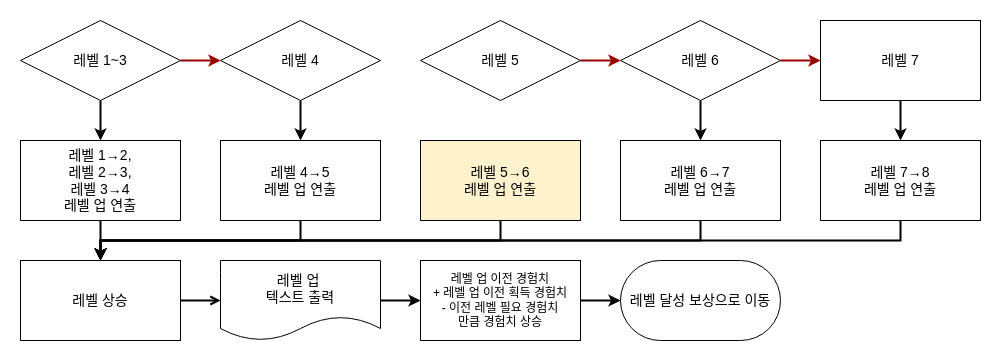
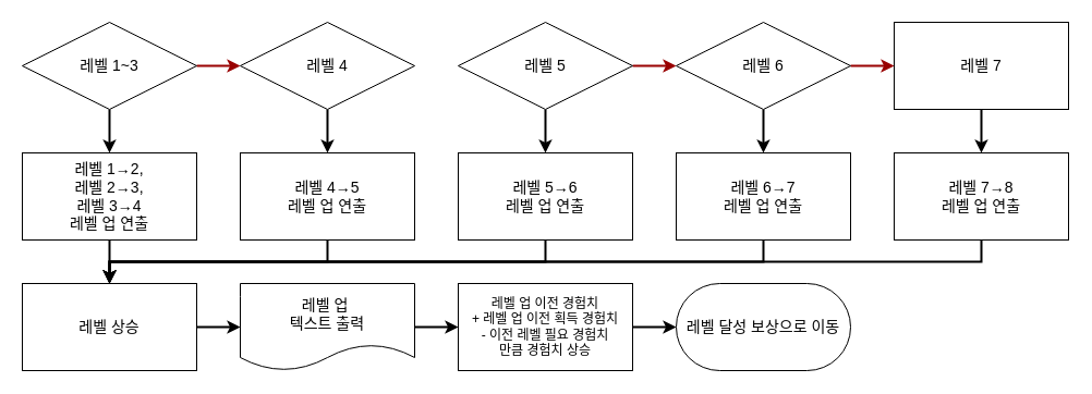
  <mxCell id="0" />
  <mxCell id="1" parent="0" />
  <mxCell id="2" style="edgeStyle=orthogonalEdgeStyle;rounded=0;orthogonalLoop=1;jettySize=auto;html=1;exitX=1;exitY=0.5;exitDx=0;exitDy=0;entryX=0;entryY=0.5;entryDx=0;entryDy=0;strokeColor=#990000;strokeWidth=2;fontSize=14;" parent="1" source="4" target="6" edge="1"><mxGeometry relative="1" as="geometry" /></mxCell>
  <mxCell id="3" style="edgeStyle=orthogonalEdgeStyle;rounded=0;orthogonalLoop=1;jettySize=auto;html=1;exitX=0.5;exitY=1;exitDx=0;exitDy=0;entryX=0.5;entryY=0;entryDx=0;entryDy=0;strokeWidth=2;fontSize=14;" parent="1" source="4" target="16" edge="1"><mxGeometry relative="1" as="geometry" /></mxCell>
  <mxCell id="4" value="레벨 1~3" style="rhombus;whiteSpace=wrap;html=1;fontSize=14;" parent="1" vertex="1"><mxGeometry y="20" width="160" height="80" as="geometry" x="20" /></mxCell>
  <mxCell id="5" style="edgeStyle=orthogonalEdgeStyle;rounded=0;orthogonalLoop=1;jettySize=auto;html=1;exitX=0.5;exitY=1;exitDx=0;exitDy=0;entryX=0.5;entryY=0;entryDx=0;entryDy=0;strokeWidth=2;fontSize=14;" parent="1" source="6" target="18" edge="1"><mxGeometry relative="1" as="geometry" /></mxCell>
  <mxCell id="6" value="레벨 4" style="rhombus;whiteSpace=wrap;html=1;fontSize=14;" parent="1" vertex="1"><mxGeometry x="220" y="20" width="160" height="80" as="geometry" /></mxCell>
  <mxCell id="7" style="edgeStyle=orthogonalEdgeStyle;rounded=0;orthogonalLoop=1;jettySize=auto;html=1;exitX=1;exitY=0.5;exitDx=0;exitDy=0;entryX=0;entryY=0.5;entryDx=0;entryDy=0;strokeColor=#990000;strokeWidth=2;fontSize=14;" parent="1" source="9" target="12" edge="1"><mxGeometry relative="1" as="geometry" /></mxCell>
+ <mxCell id="8" style="edgeStyle=orthogonalEdgeStyle;rounded=0;orthogonalLoop=1;jettySize=auto;html=1;exitX=0.5;exitY=1;exitDx=0;exitDy=0;entryX=0.5;entryY=0;entryDx=0;entryDy=0;strokeWidth=2;fontSize=14;" parent="1" source="9" target="20" edge="1"><mxGeometry relative="1" as="geometry" /></mxCell>
  <mxCell id="9" value="레벨 5" style="rhombus;whiteSpace=wrap;html=1;fontSize=14;" parent="1" vertex="1"><mxGeometry x="420" y="20" width="160" height="80" as="geometry" /></mxCell>
  <mxCell id="10" style="edgeStyle=orthogonalEdgeStyle;rounded=0;orthogonalLoop=1;jettySize=auto;html=1;exitX=1;exitY=0.5;exitDx=0;exitDy=0;entryX=0;entryY=0.5;entryDx=0;entryDy=0;strokeColor=#990000;strokeWidth=2;fontSize=14;" parent="1" source="12" target="14" edge="1"><mxGeometry relative="1" as="geometry" /></mxCell>
  <mxCell id="11" style="edgeStyle=orthogonalEdgeStyle;rounded=0;orthogonalLoop=1;jettySize=auto;html=1;exitX=0.5;exitY=1;exitDx=0;exitDy=0;entryX=0.5;entryY=0;entryDx=0;entryDy=0;strokeWidth=2;fontSize=14;" parent="1" source="12" target="22" edge="1"><mxGeometry relative="1" as="geometry" /></mxCell>
  <mxCell id="12" value="레벨 6" style="rhombus;whiteSpace=wrap;html=1;fontSize=14;" parent="1" vertex="1"><mxGeometry x="620" y="20" width="160" height="80" as="geometry" /></mxCell>
  <mxCell id="13" style="edgeStyle=orthogonalEdgeStyle;rounded=0;orthogonalLoop=1;jettySize=auto;html=1;exitX=0.5;exitY=1;exitDx=0;exitDy=0;entryX=0.5;entryY=0;entryDx=0;entryDy=0;strokeWidth=2;fontSize=14;" parent="1" source="14" target="24" edge="1"><mxGeometry relative="1" as="geometry" /></mxCell>
  <mxCell id="14" value="레벨 7" style="whiteSpace=wrap;html=1;fontSize=14;" parent="1" vertex="1"><mxGeometry x="820" y="20" width="160" height="80" as="geometry" /></mxCell>
  <mxCell id="15" style="edgeStyle=orthogonalEdgeStyle;rounded=0;orthogonalLoop=1;jettySize=auto;html=1;exitX=0.5;exitY=1;exitDx=0;exitDy=0;strokeWidth=2;fontSize=14;" parent="1" source="16" target="26" edge="1"><mxGeometry relative="1" as="geometry" /></mxCell>
  <mxCell id="16" value="레벨 1→2,&lt;br style=&quot;font-size: 14px;&quot;&gt;레벨 2→3,&lt;br style=&quot;font-size: 14px;&quot;&gt;레벨 3→4&lt;br style=&quot;font-size: 14px;&quot;&gt;레벨 업 연출" style="whiteSpace=wrap;html=1;fontSize=14;" parent="1" vertex="1"><mxGeometry y="140" width="160" height="80" as="geometry" x="20" /></mxCell>
  <mxCell id="17" style="edgeStyle=orthogonalEdgeStyle;rounded=0;orthogonalLoop=1;jettySize=auto;html=1;exitX=0.5;exitY=1;exitDx=0;exitDy=0;entryX=0.5;entryY=0;entryDx=0;entryDy=0;strokeWidth=2;fontSize=14;" parent="1" source="18" target="26" edge="1"><mxGeometry relative="1" as="geometry" /></mxCell>
  <mxCell id="18" value="레벨 4→5&lt;br style=&quot;font-size: 14px;&quot;&gt;레벨 업 연출" style="whiteSpace=wrap;html=1;fontSize=14;" parent="1" vertex="1"><mxGeometry x="220" y="140" width="160" height="80" as="geometry" /></mxCell>
  <mxCell id="19" style="edgeStyle=orthogonalEdgeStyle;rounded=0;orthogonalLoop=1;jettySize=auto;html=1;exitX=0.5;exitY=1;exitDx=0;exitDy=0;entryX=0.5;entryY=0;entryDx=0;entryDy=0;strokeWidth=2;fontSize=14;" parent="1" source="20" target="26" edge="1"><mxGeometry relative="1" as="geometry" /></mxCell>
- <mxCell id="20" value="레벨 5→6&lt;br style=&quot;font-size: 14px;&quot;&gt;레벨 업 연출" style="whiteSpace=wrap;html=1;fontSize=14;fillColor=#fff2cc;" parent="1" vertex="1"><mxGeometry x="420" y="140" width="160" height="80" as="geometry" /></mxCell>
+ <mxCell id="20" value="레벨 5→6&lt;br style=&quot;font-size: 14px;&quot;&gt;레벨 업 연출" style="whiteSpace=wrap;html=1;fontSize=14;" parent="1" vertex="1"><mxGeometry x="420" y="140" width="160" height="80" as="geometry" /></mxCell>
  <mxCell id="21" style="edgeStyle=orthogonalEdgeStyle;rounded=0;orthogonalLoop=1;jettySize=auto;html=1;exitX=0.5;exitY=1;exitDx=0;exitDy=0;strokeWidth=2;fontSize=14;" parent="1" source="22" edge="1"><mxGeometry relative="1" as="geometry"><mxPoint x="100" y="260" as="targetPoint" /></mxGeometry></mxCell>
  <mxCell id="22" value="레벨 6→7&lt;br style=&quot;font-size: 14px;&quot;&gt;레벨 업 연출" style="whiteSpace=wrap;html=1;fontSize=14;" parent="1" vertex="1"><mxGeometry x="620" y="140" width="160" height="80" as="geometry" /></mxCell>
  <mxCell id="23" style="edgeStyle=orthogonalEdgeStyle;rounded=0;orthogonalLoop=1;jettySize=auto;html=1;exitX=0.5;exitY=1;exitDx=0;exitDy=0;entryX=0.5;entryY=0;entryDx=0;entryDy=0;strokeWidth=2;fontSize=14;" parent="1" source="24" target="26" edge="1"><mxGeometry relative="1" as="geometry" /></mxCell>
  <mxCell id="24" value="레벨 7→8&lt;br style=&quot;font-size: 14px;&quot;&gt;레벨 업 연출" style="whiteSpace=wrap;html=1;fontSize=14;" parent="1" vertex="1"><mxGeometry x="820" y="140" width="160" height="80" as="geometry" /></mxCell>
- <mxCell id="25" style="edgeStyle=orthogonalEdgeStyle;rounded=0;orthogonalLoop=1;jettySize=auto;html=1;exitX=1;exitY=0.5;exitDx=0;exitDy=0;entryX=0;entryY=0.5;entryDx=0;entryDy=0;strokeWidth=2;fontSize=14;endArrow=open;" parent="1" source="26" target="28" edge="1"><mxGeometry relative="1" as="geometry" /></mxCell>
+ <mxCell id="25" style="edgeStyle=orthogonalEdgeStyle;rounded=0;orthogonalLoop=1;jettySize=auto;html=1;exitX=1;exitY=0.5;exitDx=0;exitDy=0;entryX=0;entryY=0.5;entryDx=0;entryDy=0;strokeWidth=2;fontSize=14;" parent="1" source="26" target="28" edge="1"><mxGeometry relative="1" as="geometry" /></mxCell>
  <mxCell id="26" value="레벨 상승" style="whiteSpace=wrap;html=1;fontSize=14;" parent="1" vertex="1"><mxGeometry y="260" width="160" height="80" as="geometry" x="20" /></mxCell>
  <mxCell id="27" style="edgeStyle=orthogonalEdgeStyle;rounded=0;orthogonalLoop=1;jettySize=auto;html=1;exitX=1;exitY=0.5;exitDx=0;exitDy=0;entryX=0;entryY=0.5;entryDx=0;entryDy=0;strokeWidth=2;fontSize=14;" parent="1" source="28" target="30" edge="1"><mxGeometry relative="1" as="geometry" /></mxCell>
  <mxCell id="28" value="레벨 업&amp;nbsp;&lt;br style=&quot;font-size: 14px;&quot;&gt;텍스트 출력" style="shape=document;whiteSpace=wrap;html=1;boundedLbl=1;fontSize=14;" parent="1" vertex="1"><mxGeometry x="220" y="260" width="160" height="80" as="geometry" /></mxCell>
  <mxCell id="29" value="레벨 달성 보상으로 이동" style="rounded=1;whiteSpace=wrap;html=1;arcSize=50;fontSize=14;" parent="1" vertex="1"><mxGeometry x="620" y="260" width="160" height="80" as="geometry" /></mxCell>
  <mxCell id="30" value="레벨 업 이전 경험치&lt;br&gt;+ 레벨 업 이전 획득 경험치&lt;br&gt;- 이전 레벨 필요 경험치&lt;br&gt;만큼 경험치 상승" style="whiteSpace=wrap;html=1;" vertex="1" parent="1"><mxGeometry x="420" y="260" width="160" height="80" as="geometry" /></mxCell>
  <mxCell id="31" style="edgeStyle=orthogonalEdgeStyle;rounded=0;orthogonalLoop=1;jettySize=auto;html=1;exitX=1;exitY=0.5;exitDx=0;exitDy=0;entryX=0;entryY=0.5;entryDx=0;entryDy=0;strokeWidth=2;fontSize=14;" edge="1" parent="1" source="30" target="29"><mxGeometry relative="1" as="geometry"><mxPoint x="480" y="420" as="sourcePoint" /><mxPoint x="520" y="420" as="targetPoint" /></mxGeometry></mxCell>
